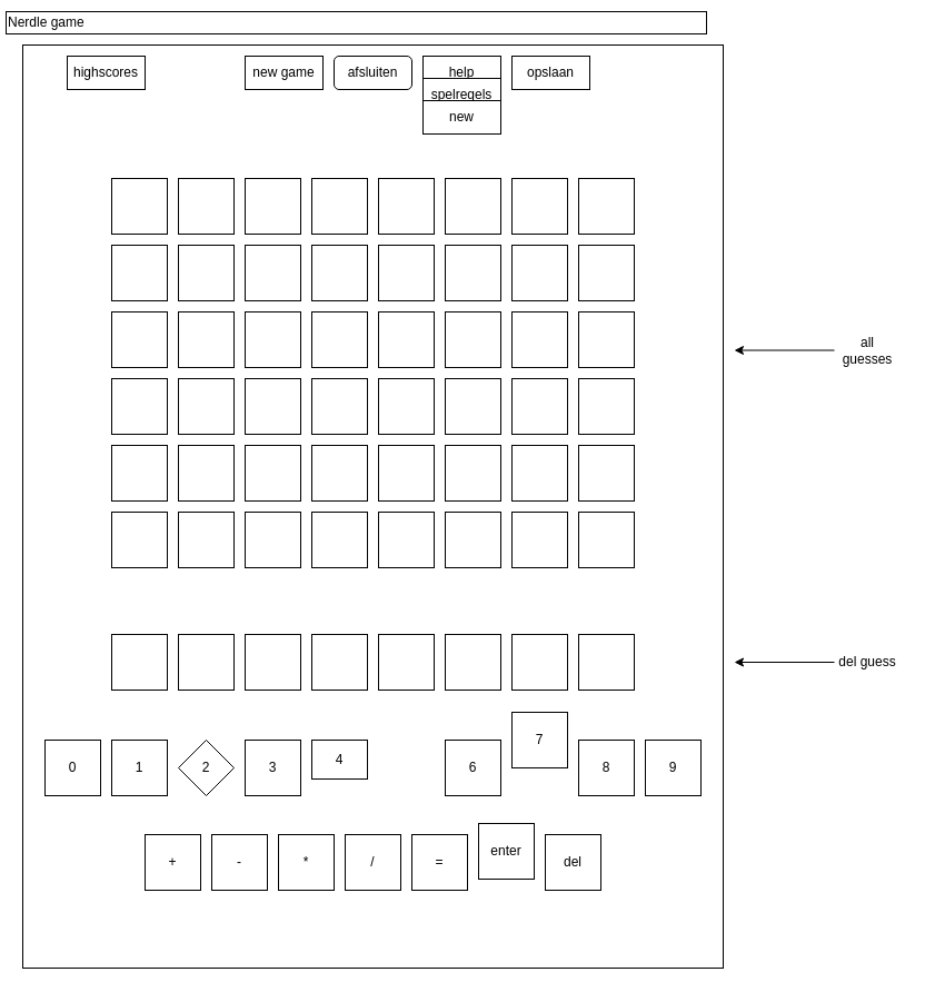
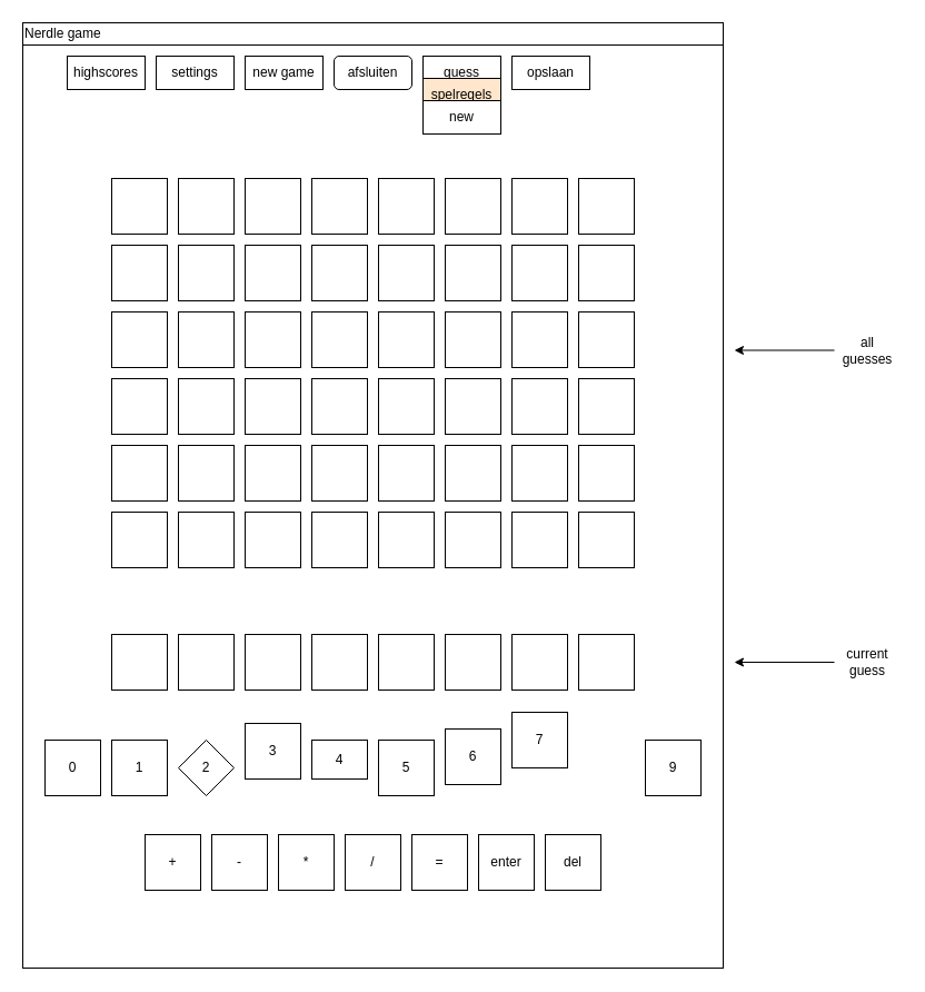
  <mxCell id="0" />
  <mxCell id="1" parent="0" />
  <mxCell id="2" value="" style="rounded=0;whiteSpace=wrap;html=1;" vertex="1" parent="1"><mxGeometry x="20" y="40" width="630" height="830" as="geometry" /></mxCell>
  <mxCell id="3" value="" style="whiteSpace=wrap;html=1;aspect=fixed;" vertex="1" parent="1"><mxGeometry x="100" y="160" width="50" height="50" as="geometry" /></mxCell>
  <mxCell id="4" value="" style="whiteSpace=wrap;html=1;aspect=fixed;" vertex="1" parent="1"><mxGeometry x="160" y="160" width="50" height="50" as="geometry" /></mxCell>
  <mxCell id="5" value="" style="whiteSpace=wrap;html=1;aspect=fixed;" vertex="1" parent="1"><mxGeometry x="220" y="160" width="50" height="50" as="geometry" /></mxCell>
  <mxCell id="6" value="" style="whiteSpace=wrap;html=1;aspect=fixed;" vertex="1" parent="1"><mxGeometry x="340" y="160" width="50" height="50" as="geometry" /></mxCell>
  <mxCell id="7" value="" style="whiteSpace=wrap;html=1;aspect=fixed;" vertex="1" parent="1"><mxGeometry x="280" y="160" width="50" height="50" as="geometry" /></mxCell>
  <mxCell id="8" value="" style="whiteSpace=wrap;html=1;aspect=fixed;" vertex="1" parent="1"><mxGeometry x="520" y="160" width="50" height="50" as="geometry" /></mxCell>
  <mxCell id="9" value="" style="whiteSpace=wrap;html=1;aspect=fixed;" vertex="1" parent="1"><mxGeometry x="460" y="160" width="50" height="50" as="geometry" /></mxCell>
  <mxCell id="10" value="" style="whiteSpace=wrap;html=1;aspect=fixed;" vertex="1" parent="1"><mxGeometry x="400" y="160" width="50" height="50" as="geometry" /></mxCell>
  <mxCell id="11" value="" style="whiteSpace=wrap;html=1;aspect=fixed;" vertex="1" parent="1"><mxGeometry x="100" y="220" width="50" height="50" as="geometry" /></mxCell>
  <mxCell id="12" value="" style="whiteSpace=wrap;html=1;aspect=fixed;" vertex="1" parent="1"><mxGeometry x="160" y="220" width="50" height="50" as="geometry" /></mxCell>
  <mxCell id="13" value="" style="whiteSpace=wrap;html=1;aspect=fixed;" vertex="1" parent="1"><mxGeometry x="220" y="220" width="50" height="50" as="geometry" /></mxCell>
  <mxCell id="14" value="" style="whiteSpace=wrap;html=1;aspect=fixed;" vertex="1" parent="1"><mxGeometry x="340" y="220" width="50" height="50" as="geometry" /></mxCell>
  <mxCell id="15" value="" style="whiteSpace=wrap;html=1;aspect=fixed;" vertex="1" parent="1"><mxGeometry x="280" y="220" width="50" height="50" as="geometry" /></mxCell>
  <mxCell id="16" value="" style="whiteSpace=wrap;html=1;aspect=fixed;" vertex="1" parent="1"><mxGeometry x="520" y="220" width="50" height="50" as="geometry" /></mxCell>
  <mxCell id="17" value="" style="whiteSpace=wrap;html=1;aspect=fixed;" vertex="1" parent="1"><mxGeometry x="460" y="220" width="50" height="50" as="geometry" /></mxCell>
  <mxCell id="18" value="" style="whiteSpace=wrap;html=1;aspect=fixed;" vertex="1" parent="1"><mxGeometry x="400" y="220" width="50" height="50" as="geometry" /></mxCell>
  <mxCell id="19" value="" style="whiteSpace=wrap;html=1;aspect=fixed;" vertex="1" parent="1"><mxGeometry x="100" y="280" width="50" height="50" as="geometry" /></mxCell>
  <mxCell id="20" value="" style="whiteSpace=wrap;html=1;aspect=fixed;" vertex="1" parent="1"><mxGeometry x="160" y="280" width="50" height="50" as="geometry" /></mxCell>
  <mxCell id="21" value="" style="whiteSpace=wrap;html=1;aspect=fixed;" vertex="1" parent="1"><mxGeometry x="220" y="280" width="50" height="50" as="geometry" /></mxCell>
  <mxCell id="22" value="" style="whiteSpace=wrap;html=1;aspect=fixed;" vertex="1" parent="1"><mxGeometry x="340" y="280" width="50" height="50" as="geometry" /></mxCell>
  <mxCell id="23" value="" style="whiteSpace=wrap;html=1;aspect=fixed;" vertex="1" parent="1"><mxGeometry x="280" y="280" width="50" height="50" as="geometry" /></mxCell>
  <mxCell id="24" value="" style="whiteSpace=wrap;html=1;aspect=fixed;" vertex="1" parent="1"><mxGeometry x="520" y="280" width="50" height="50" as="geometry" /></mxCell>
  <mxCell id="25" value="" style="whiteSpace=wrap;html=1;aspect=fixed;" vertex="1" parent="1"><mxGeometry x="460" y="280" width="50" height="50" as="geometry" /></mxCell>
  <mxCell id="26" value="" style="whiteSpace=wrap;html=1;aspect=fixed;" vertex="1" parent="1"><mxGeometry x="400" y="280" width="50" height="50" as="geometry" /></mxCell>
  <mxCell id="27" value="" style="whiteSpace=wrap;html=1;aspect=fixed;" vertex="1" parent="1"><mxGeometry x="100" y="340" width="50" height="50" as="geometry" /></mxCell>
  <mxCell id="28" value="" style="whiteSpace=wrap;html=1;aspect=fixed;" vertex="1" parent="1"><mxGeometry x="160" y="340" width="50" height="50" as="geometry" /></mxCell>
  <mxCell id="29" value="" style="whiteSpace=wrap;html=1;aspect=fixed;" vertex="1" parent="1"><mxGeometry x="220" y="340" width="50" height="50" as="geometry" /></mxCell>
  <mxCell id="30" value="" style="whiteSpace=wrap;html=1;aspect=fixed;" vertex="1" parent="1"><mxGeometry x="340" y="340" width="50" height="50" as="geometry" /></mxCell>
  <mxCell id="31" value="" style="whiteSpace=wrap;html=1;aspect=fixed;" vertex="1" parent="1"><mxGeometry x="280" y="340" width="50" height="50" as="geometry" /></mxCell>
  <mxCell id="32" value="" style="whiteSpace=wrap;html=1;aspect=fixed;" vertex="1" parent="1"><mxGeometry x="520" y="340" width="50" height="50" as="geometry" /></mxCell>
  <mxCell id="33" value="" style="whiteSpace=wrap;html=1;aspect=fixed;" vertex="1" parent="1"><mxGeometry x="460" y="340" width="50" height="50" as="geometry" /></mxCell>
  <mxCell id="34" value="" style="whiteSpace=wrap;html=1;aspect=fixed;" vertex="1" parent="1"><mxGeometry x="400" y="340" width="50" height="50" as="geometry" /></mxCell>
  <mxCell id="35" value="" style="whiteSpace=wrap;html=1;aspect=fixed;" vertex="1" parent="1"><mxGeometry x="100" y="400" width="50" height="50" as="geometry" /></mxCell>
  <mxCell id="36" value="" style="whiteSpace=wrap;html=1;aspect=fixed;" vertex="1" parent="1"><mxGeometry x="160" y="400" width="50" height="50" as="geometry" /></mxCell>
  <mxCell id="37" value="" style="whiteSpace=wrap;html=1;aspect=fixed;" vertex="1" parent="1"><mxGeometry x="220" y="400" width="50" height="50" as="geometry" /></mxCell>
  <mxCell id="38" value="" style="whiteSpace=wrap;html=1;aspect=fixed;" vertex="1" parent="1"><mxGeometry x="340" y="400" width="50" height="50" as="geometry" /></mxCell>
  <mxCell id="39" value="" style="whiteSpace=wrap;html=1;aspect=fixed;" vertex="1" parent="1"><mxGeometry x="280" y="400" width="50" height="50" as="geometry" /></mxCell>
  <mxCell id="40" value="" style="whiteSpace=wrap;html=1;aspect=fixed;" vertex="1" parent="1"><mxGeometry x="520" y="400" width="50" height="50" as="geometry" /></mxCell>
  <mxCell id="41" value="" style="whiteSpace=wrap;html=1;aspect=fixed;" vertex="1" parent="1"><mxGeometry x="460" y="400" width="50" height="50" as="geometry" /></mxCell>
  <mxCell id="42" value="" style="whiteSpace=wrap;html=1;aspect=fixed;" vertex="1" parent="1"><mxGeometry x="400" y="400" width="50" height="50" as="geometry" /></mxCell>
  <mxCell id="43" value="" style="whiteSpace=wrap;html=1;aspect=fixed;" vertex="1" parent="1"><mxGeometry x="100" y="460" width="50" height="50" as="geometry" /></mxCell>
  <mxCell id="44" value="" style="whiteSpace=wrap;html=1;aspect=fixed;" vertex="1" parent="1"><mxGeometry x="160" y="460" width="50" height="50" as="geometry" /></mxCell>
  <mxCell id="45" value="" style="whiteSpace=wrap;html=1;aspect=fixed;" vertex="1" parent="1"><mxGeometry x="220" y="460" width="50" height="50" as="geometry" /></mxCell>
  <mxCell id="46" value="" style="whiteSpace=wrap;html=1;aspect=fixed;" vertex="1" parent="1"><mxGeometry x="340" y="460" width="50" height="50" as="geometry" /></mxCell>
  <mxCell id="47" value="" style="whiteSpace=wrap;html=1;aspect=fixed;" vertex="1" parent="1"><mxGeometry x="280" y="460" width="50" height="50" as="geometry" /></mxCell>
  <mxCell id="48" value="" style="whiteSpace=wrap;html=1;aspect=fixed;" vertex="1" parent="1"><mxGeometry x="520" y="460" width="50" height="50" as="geometry" /></mxCell>
  <mxCell id="49" value="" style="whiteSpace=wrap;html=1;aspect=fixed;" vertex="1" parent="1"><mxGeometry x="460" y="460" width="50" height="50" as="geometry" /></mxCell>
  <mxCell id="50" value="" style="whiteSpace=wrap;html=1;aspect=fixed;" vertex="1" parent="1"><mxGeometry x="400" y="460" width="50" height="50" as="geometry" /></mxCell>
  <mxCell id="51" value="0" style="whiteSpace=wrap;html=1;aspect=fixed;" vertex="1" parent="1"><mxGeometry x="40" y="665" width="50" height="50" as="geometry" /></mxCell>
  <mxCell id="52" value="1" style="whiteSpace=wrap;html=1;aspect=fixed;" vertex="1" parent="1"><mxGeometry x="100" y="665" width="50" height="50" as="geometry" /></mxCell>
  <mxCell id="53" value="2" style="rhombus;whiteSpace=wrap;html=1;aspect=fixed;" vertex="1" parent="1"><mxGeometry x="160" y="665" width="50" height="50" as="geometry" /></mxCell>
  <mxCell id="54" value="4" style="whiteSpace=wrap;html=1;aspect=fixed;" vertex="1" parent="1"><mxGeometry x="280" y="665" width="50" height="35" as="geometry" /></mxCell>
- <mxCell id="55" value="3" style="whiteSpace=wrap;html=1;aspect=fixed;" vertex="1" parent="1"><mxGeometry x="220" y="665" width="50" height="50" as="geometry" /></mxCell>
+ <mxCell id="55" value="3" style="whiteSpace=wrap;html=1;aspect=fixed;" vertex="1" parent="1"><mxGeometry x="220" y="650" width="50" height="50" as="geometry" /></mxCell>
  <mxCell id="56" value="7" style="whiteSpace=wrap;html=1;aspect=fixed;" vertex="1" parent="1"><mxGeometry x="460" y="640" width="50" height="50" as="geometry" /></mxCell>
- <mxCell id="57" value="6" style="whiteSpace=wrap;html=1;aspect=fixed;" vertex="1" parent="1"><mxGeometry x="400" y="665" width="50" height="50" as="geometry" /></mxCell>
+ <mxCell id="57" value="6" style="whiteSpace=wrap;html=1;aspect=fixed;" vertex="1" parent="1"><mxGeometry x="400" y="655" width="50" height="50" as="geometry" /></mxCell>
+ <mxCell id="58" value="5" style="whiteSpace=wrap;html=1;aspect=fixed;" vertex="1" parent="1"><mxGeometry x="340" y="665" width="50" height="50" as="geometry" /></mxCell>
  <mxCell id="59" value="+" style="whiteSpace=wrap;html=1;aspect=fixed;" vertex="1" parent="1"><mxGeometry x="130" y="750" width="50" height="50" as="geometry" /></mxCell>
  <mxCell id="60" value="-" style="whiteSpace=wrap;html=1;aspect=fixed;" vertex="1" parent="1"><mxGeometry x="190" y="750" width="50" height="50" as="geometry" /></mxCell>
  <mxCell id="61" value="*" style="whiteSpace=wrap;html=1;aspect=fixed;" vertex="1" parent="1"><mxGeometry x="250" y="750" width="50" height="50" as="geometry" /></mxCell>
  <mxCell id="62" value="=" style="whiteSpace=wrap;html=1;aspect=fixed;" vertex="1" parent="1"><mxGeometry x="370" y="750" width="50" height="50" as="geometry" /></mxCell>
  <mxCell id="63" value="/" style="whiteSpace=wrap;html=1;aspect=fixed;" vertex="1" parent="1"><mxGeometry x="310" y="750" width="50" height="50" as="geometry" /></mxCell>
  <mxCell id="64" value="9" style="whiteSpace=wrap;html=1;aspect=fixed;" vertex="1" parent="1"><mxGeometry x="580" y="665" width="50" height="50" as="geometry" /></mxCell>
- <mxCell id="65" value="8" style="whiteSpace=wrap;html=1;aspect=fixed;" vertex="1" parent="1"><mxGeometry x="520" y="665" width="50" height="50" as="geometry" /></mxCell>
  <mxCell id="66" value="" style="whiteSpace=wrap;html=1;aspect=fixed;" vertex="1" parent="1"><mxGeometry x="100" y="570" width="50" height="50" as="geometry" /></mxCell>
  <mxCell id="67" value="" style="whiteSpace=wrap;html=1;aspect=fixed;" vertex="1" parent="1"><mxGeometry x="160" y="570" width="50" height="50" as="geometry" /></mxCell>
  <mxCell id="68" value="" style="whiteSpace=wrap;html=1;aspect=fixed;" vertex="1" parent="1"><mxGeometry x="220" y="570" width="50" height="50" as="geometry" /></mxCell>
  <mxCell id="69" value="" style="whiteSpace=wrap;html=1;aspect=fixed;" vertex="1" parent="1"><mxGeometry x="340" y="570" width="50" height="50" as="geometry" /></mxCell>
  <mxCell id="70" value="" style="whiteSpace=wrap;html=1;aspect=fixed;" vertex="1" parent="1"><mxGeometry x="280" y="570" width="50" height="50" as="geometry" /></mxCell>
  <mxCell id="71" value="" style="whiteSpace=wrap;html=1;aspect=fixed;" vertex="1" parent="1"><mxGeometry x="520" y="570" width="50" height="50" as="geometry" /></mxCell>
  <mxCell id="72" value="" style="whiteSpace=wrap;html=1;aspect=fixed;" vertex="1" parent="1"><mxGeometry x="460" y="570" width="50" height="50" as="geometry" /></mxCell>
  <mxCell id="73" value="" style="whiteSpace=wrap;html=1;aspect=fixed;" vertex="1" parent="1"><mxGeometry x="400" y="570" width="50" height="50" as="geometry" /></mxCell>
  <mxCell id="74" value="del" style="whiteSpace=wrap;html=1;aspect=fixed;" vertex="1" parent="1"><mxGeometry x="490" y="750" width="50" height="50" as="geometry" /></mxCell>
- <mxCell id="75" value="enter" style="whiteSpace=wrap;html=1;aspect=fixed;" vertex="1" parent="1"><mxGeometry x="430" y="740" width="50" height="50" as="geometry" /></mxCell>
- <mxCell id="76" value="del guess" style="text;html=1;strokeColor=none;fillColor=none;align=center;verticalAlign=middle;whiteSpace=wrap;rounded=0;" vertex="1" parent="1"><mxGeometry x="750" y="580" width="60" height="30" as="geometry" /></mxCell>
+ <mxCell id="75" value="enter" style="whiteSpace=wrap;html=1;aspect=fixed;" vertex="1" parent="1"><mxGeometry x="430" y="750" width="50" height="50" as="geometry" /></mxCell>
+ <mxCell id="76" value="current guess" style="text;html=1;strokeColor=none;fillColor=none;align=center;verticalAlign=middle;whiteSpace=wrap;rounded=0;" vertex="1" parent="1"><mxGeometry x="750" y="580" width="60" height="30" as="geometry" /></mxCell>
  <mxCell id="77" value="" style="endArrow=classic;html=1;rounded=0;exitX=0;exitY=0.5;exitDx=0;exitDy=0;" edge="1" parent="1" source="76"><mxGeometry width="50" height="50" relative="1" as="geometry"><mxPoint x="660" y="620" as="sourcePoint" /><mxPoint x="660" y="595" as="targetPoint" /></mxGeometry></mxCell>
  <mxCell id="78" value="all guesses" style="text;html=1;strokeColor=none;fillColor=none;align=center;verticalAlign=middle;whiteSpace=wrap;rounded=0;" vertex="1" parent="1"><mxGeometry x="750" y="300" width="60" height="30" as="geometry" /></mxCell>
  <mxCell id="79" value="" style="endArrow=classic;html=1;rounded=0;exitX=0;exitY=0.5;exitDx=0;exitDy=0;" edge="1" parent="1"><mxGeometry width="50" height="50" relative="1" as="geometry"><mxPoint x="750" y="314.5" as="sourcePoint" /><mxPoint x="660" y="314.5" as="targetPoint" /></mxGeometry></mxCell>
  <mxCell id="80" value="highscores" style="rounded=0;whiteSpace=wrap;html=1;" vertex="1" parent="1"><mxGeometry x="60" y="50" width="70" height="30" as="geometry" /></mxCell>
+ <mxCell id="81" value="settings" style="rounded=0;whiteSpace=wrap;html=1;" vertex="1" parent="1"><mxGeometry x="140" y="50" width="70" height="30" as="geometry" /></mxCell>
  <mxCell id="82" value="new game" style="rounded=0;whiteSpace=wrap;html=1;" vertex="1" parent="1"><mxGeometry x="220" y="50" width="70" height="30" as="geometry" /></mxCell>
  <mxCell id="83" value="afsluiten" style="whiteSpace=wrap;html=1;rounded=1;" vertex="1" parent="1"><mxGeometry x="300" y="50" width="70" height="30" as="geometry" /></mxCell>
- <mxCell id="84" value="help" style="rounded=0;whiteSpace=wrap;html=1;" vertex="1" parent="1"><mxGeometry x="380" y="50" width="70" height="30" as="geometry" /></mxCell>
+ <mxCell id="84" value="guess" style="rounded=0;whiteSpace=wrap;html=1;" vertex="1" parent="1"><mxGeometry x="380" y="50" width="70" height="30" as="geometry" /></mxCell>
  <mxCell id="85" value="opslaan" style="rounded=0;whiteSpace=wrap;html=1;" vertex="1" parent="1"><mxGeometry x="460" y="50" width="70" height="30" as="geometry" /></mxCell>
- <mxCell id="86" value="Nerdle game" style="rounded=0;whiteSpace=wrap;html=1;align=left;" vertex="1" parent="1"><mxGeometry x="5" y="10" width="630" height="20" as="geometry" /></mxCell>
- <mxCell id="87" value="spelregels" style="rounded=0;whiteSpace=wrap;html=1;" vertex="1" parent="1"><mxGeometry x="380" y="70" width="70" height="30" as="geometry" /></mxCell>
+ <mxCell id="86" value="Nerdle game" style="rounded=0;whiteSpace=wrap;html=1;align=left;" vertex="1" parent="1"><mxGeometry x="20" y="20" width="630" height="20" as="geometry" /></mxCell>
+ <mxCell id="87" value="spelregels" style="rounded=0;whiteSpace=wrap;html=1;fillColor=#ffe6cc;" vertex="1" parent="1"><mxGeometry x="380" y="70" width="70" height="30" as="geometry" /></mxCell>
  <mxCell id="88" value="new" style="rounded=0;whiteSpace=wrap;html=1;" vertex="1" parent="1"><mxGeometry x="380" y="90" width="70" height="30" as="geometry" /></mxCell>
